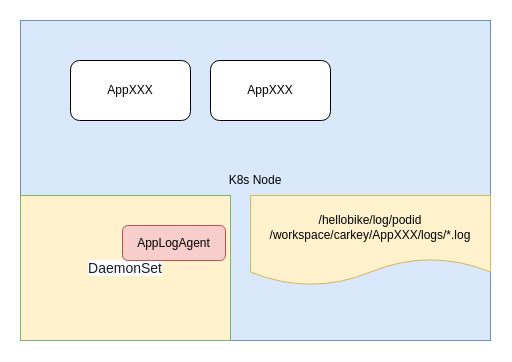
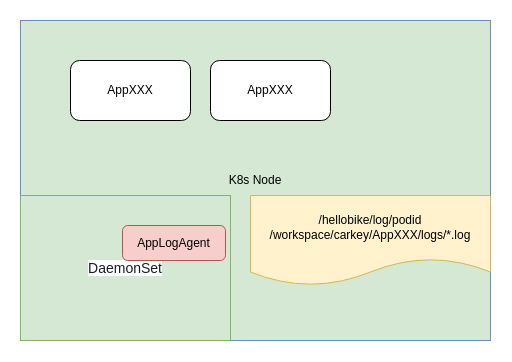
  <mxCell id="0" />
  <mxCell id="1" parent="0" />
- <mxCell id="2" value="K8s Node" style="rounded=0;whiteSpace=wrap;html=1;shadow=0;fillColor=#dae8fc;strokeColor=#6c8ebf;" vertex="1" parent="1"><mxGeometry x="20" y="20" width="470" height="320" as="geometry" /></mxCell>
+ <mxCell id="2" value="K8s Node" style="rounded=0;whiteSpace=wrap;html=1;shadow=0;fillColor=#d5e8d4;strokeColor=#6c8ebf;" vertex="1" parent="1"><mxGeometry x="20" y="20" width="470" height="320" as="geometry" /></mxCell>
  <mxCell id="3" value="AppXXX" style="rounded=1;whiteSpace=wrap;html=1;" vertex="1" parent="1"><mxGeometry x="70" y="60" width="120" height="60" as="geometry" /></mxCell>
- <mxCell id="4" value="&lt;span style=&quot;color: rgb(25 , 31 , 37) ; font-family: , , &amp;#34;pingfang sc&amp;#34; , &amp;#34;hiragino sans gb&amp;#34; , &amp;#34;segoe ui&amp;#34; , , &amp;#34;roboto&amp;#34; , &amp;#34;droid sans&amp;#34; , &amp;#34;helvetica neue&amp;#34; , sans-serif ; font-size: 14px ; text-align: left ; white-space: pre-wrap ; background-color: rgb(255 , 255 , 255)&quot;&gt;DaemonSet&lt;/span&gt;" style="rounded=0;whiteSpace=wrap;html=1;shadow=0;fillColor=#fff2cc;strokeColor=#82b366;" vertex="1" parent="1"><mxGeometry x="20" y="195" width="210" height="145" as="geometry" /></mxCell>
+ <mxCell id="4" value="&lt;span style=&quot;color: rgb(25 , 31 , 37) ; font-family: , , &amp;#34;pingfang sc&amp;#34; , &amp;#34;hiragino sans gb&amp;#34; , &amp;#34;segoe ui&amp;#34; , , &amp;#34;roboto&amp;#34; , &amp;#34;droid sans&amp;#34; , &amp;#34;helvetica neue&amp;#34; , sans-serif ; font-size: 14px ; text-align: left ; white-space: pre-wrap ; background-color: rgb(255 , 255 , 255)&quot;&gt;DaemonSet&lt;/span&gt;" style="rounded=0;whiteSpace=wrap;html=1;shadow=0;fillColor=#d5e8d4;strokeColor=#82b366;" vertex="1" parent="1"><mxGeometry x="20" y="195" width="210" height="145" as="geometry" /></mxCell>
  <mxCell id="5" value="AppLogAgent" style="rounded=1;whiteSpace=wrap;html=1;fillColor=#f8cecc;strokeColor=#b85450;" vertex="1" parent="1"><mxGeometry x="122" y="225" width="103" height="35" as="geometry" /></mxCell>
  <mxCell id="6" value="AppXXX" style="rounded=1;whiteSpace=wrap;html=1;" vertex="1" parent="1"><mxGeometry x="210" y="60" width="120" height="60" as="geometry" /></mxCell>
  <mxCell id="7" value="/hellobike/log/podid&lt;br&gt;/workspace/carkey/AppXXX/logs/*.log" style="shape=document;whiteSpace=wrap;html=1;boundedLbl=1;shadow=0;fillColor=#fff2cc;strokeColor=#d6b656;" vertex="1" parent="1"><mxGeometry x="250" y="195" width="240" height="90" as="geometry" /></mxCell>
